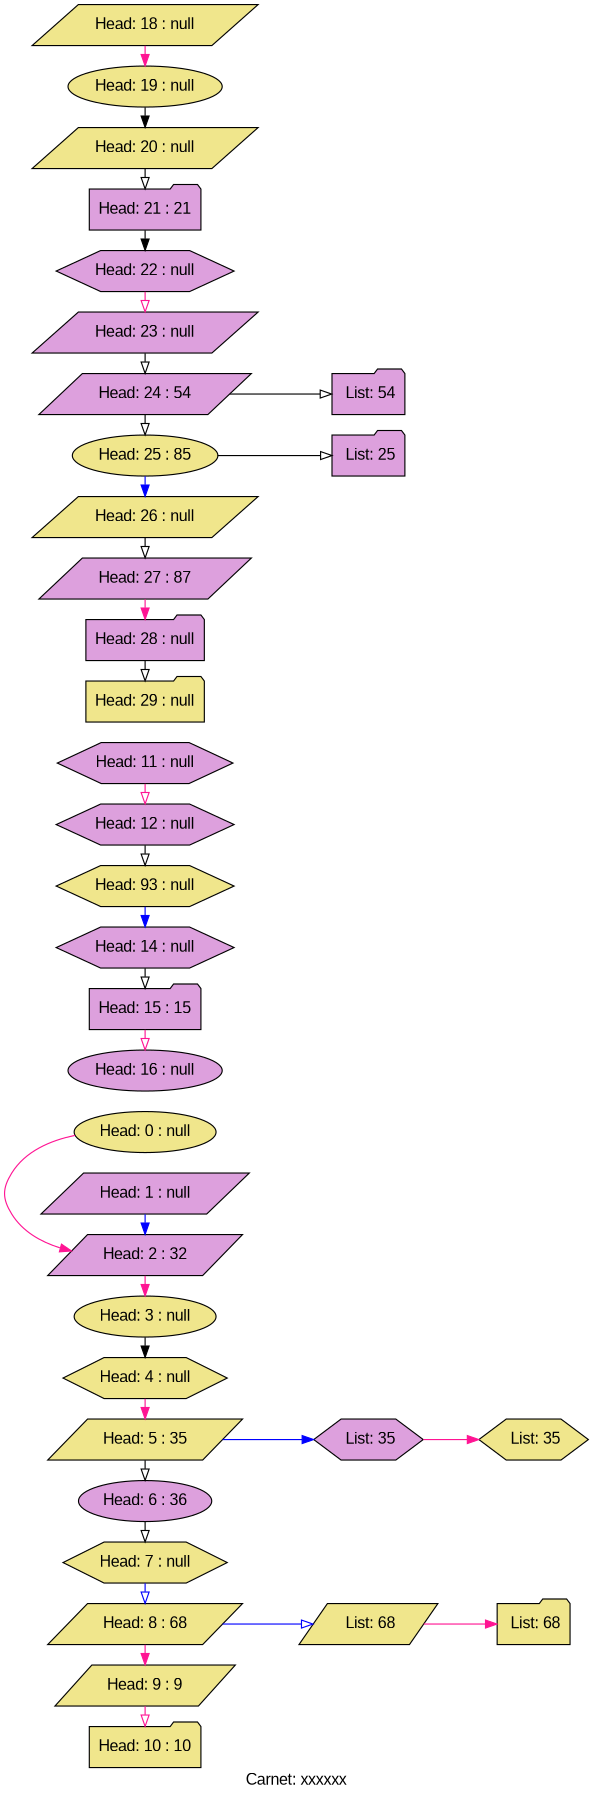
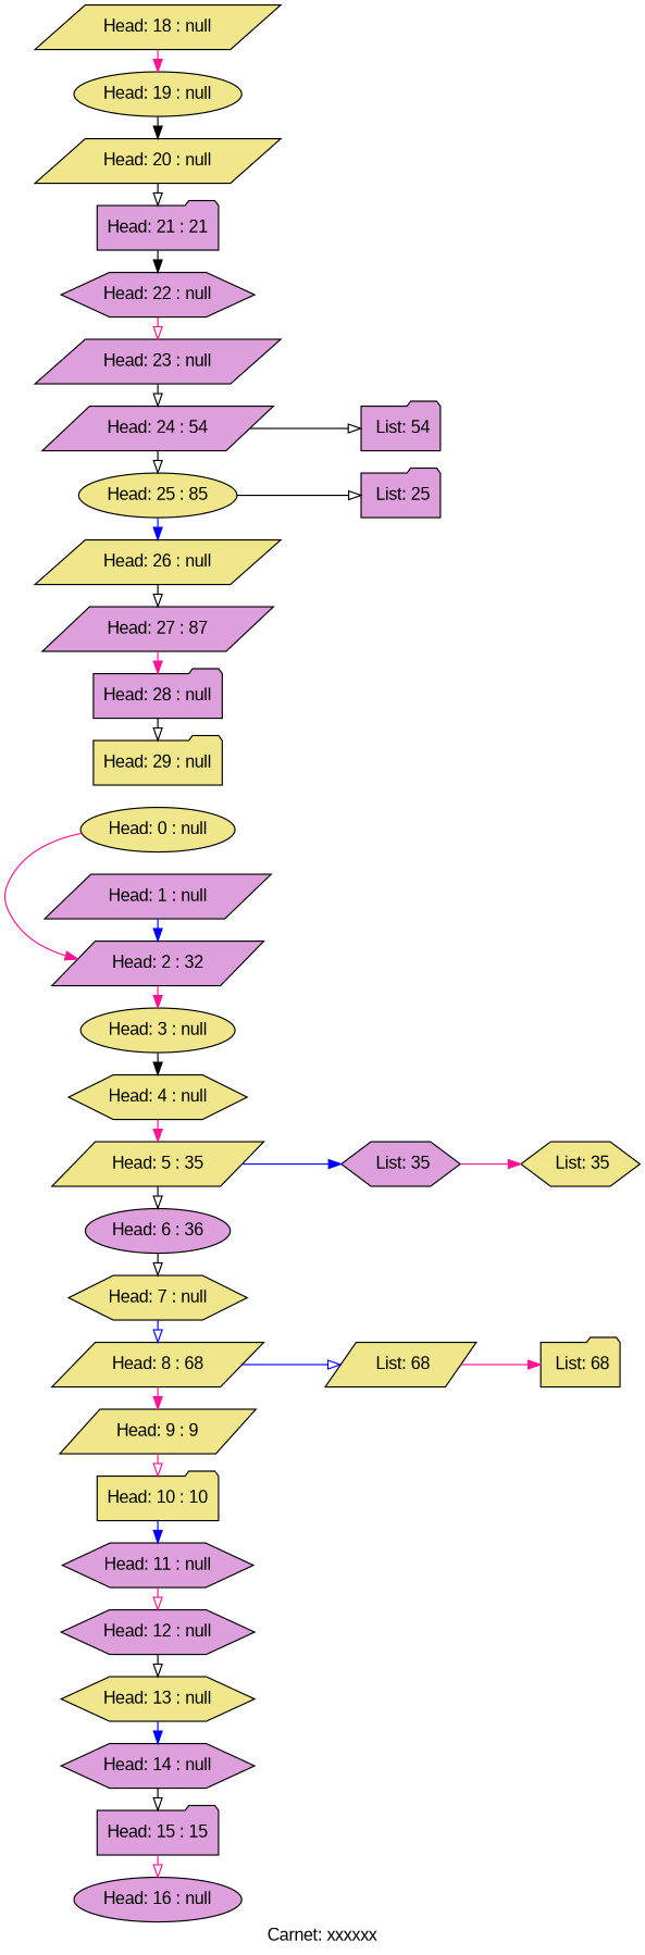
  digraph {
    fontname="Liberation Sans"
    label="Carnet: xxxxxx"
    rankdir=LR
    node [fillcolor=khaki fontname="Liberation Sans" shape=parallelogram style=filled]
    edge [arrowhead=onormal color=black fontname="Liberation Sans"]
    n1 [label="Head: 0 : null" shape=ellipse]
    n2 [fillcolor=plum label="Head: 1 : null"]
    n3 [fillcolor=plum label="Head: 2 : 32"]
    n4 [label="Head: 3 : null" shape=ellipse]
    n5 [label="Head: 4 : null" shape=hexagon]
    n6 [label="Head: 5 : 35"]
    n7 [fillcolor=plum label="Head: 6 : 36" shape=ellipse]
    n8 [label="Head: 7 : null" shape=hexagon]
    n9 [label="Head: 8 : 68"]
    n10 [label="Head: 9 : 9"]
    n11 [label="Head: 10 : 10" shape=folder]
    n12 [fillcolor=plum label="Head: 11 : null" shape=hexagon]
    n13 [fillcolor=plum label="Head: 12 : null" shape=hexagon]
-   n14 [label="Head: 93 : null" shape=hexagon]
+   n14 [label="Head: 13 : null" shape=hexagon]
    n15 [fillcolor=plum label="Head: 14 : null" shape=hexagon]
    n16 [fillcolor=plum label="Head: 15 : 15" shape=folder]
    n17 [fillcolor=plum label="Head: 16 : null" shape=ellipse]
    n18 [label="Head: 18 : null"]
    n19 [label="Head: 19 : null" shape=ellipse]
    n20 [label="Head: 20 : null"]
    n21 [fillcolor=plum label="Head: 21 : 21" shape=folder]
    n22 [fillcolor=plum label="Head: 22 : null" shape=hexagon]
    n23 [fillcolor=plum label="Head: 23 : null"]
    n24 [fillcolor=plum label="Head: 24 : 54"]
    n25 [label="Head: 25 : 85" shape=ellipse]
    n26 [label="Head: 26 : null"]
    n27 [fillcolor=plum label="Head: 27 : 87"]
    n28 [fillcolor=plum label="Head: 28 : null" shape=folder]
    n29 [label="Head: 29 : null" shape=folder]
    n30 [fillcolor=plum label=" List: 35" shape=hexagon]
    n31 [label=" List: 68"]
    n32 [fillcolor=plum label=" List: 54" shape=folder]
    n33 [fillcolor=plum label=" List: 25" shape=folder]
    n34 [label=" List: 35" shape=hexagon]
    n35 [label=" List: 68" shape=folder]
    subgraph sub_1 {
      rank=same
      n1
      n2
      n3
      n4
      n5
      n6
      n7
      n8
      n9
      n10
      n11
      n12
      n13
      n14
      n15
      n16
      n17
      n18
      n19
      n20
      n21
      n22
      n23
      n24
      n25
      n26
      n27
      n28
      n29
    }
    n1 -> n3 [arrowhead=normal color=deeppink]
    n2 -> n3 [arrowhead=normal color=blue]
    n3 -> n4 [arrowhead=normal color=deeppink]
    n4 -> n5 [arrowhead=normal]
    n5 -> n6 [arrowhead=normal color=deeppink]
    n6 -> n7
    n6 -> n30 [arrowhead=normal color=blue]
    n7 -> n8
    n8 -> n9 [color=blue]
    n9 -> n10 [arrowhead=normal color=deeppink]
    n9 -> n31 [color=blue]
    n10 -> n11 [color=deeppink]
+   n11 -> n12 [arrowhead=normal color=blue]
    n12 -> n13 [color=deeppink]
    n13 -> n14
    n14 -> n15 [arrowhead=normal color=blue]
    n15 -> n16
    n16 -> n17 [color=deeppink]
    n18 -> n19 [arrowhead=normal color=deeppink]
    n19 -> n20 [arrowhead=normal]
    n20 -> n21
    n21 -> n22 [arrowhead=normal]
    n22 -> n23 [color=deeppink]
    n23 -> n24
    n24 -> n25
    n24 -> n32
    n25 -> n26 [arrowhead=normal color=blue]
    n25 -> n33
    n26 -> n27
    n27 -> n28 [arrowhead=normal color=deeppink]
    n28 -> n29
    n30 -> n34 [arrowhead=normal color=deeppink]
    n31 -> n35 [arrowhead=normal color=deeppink]
  }
